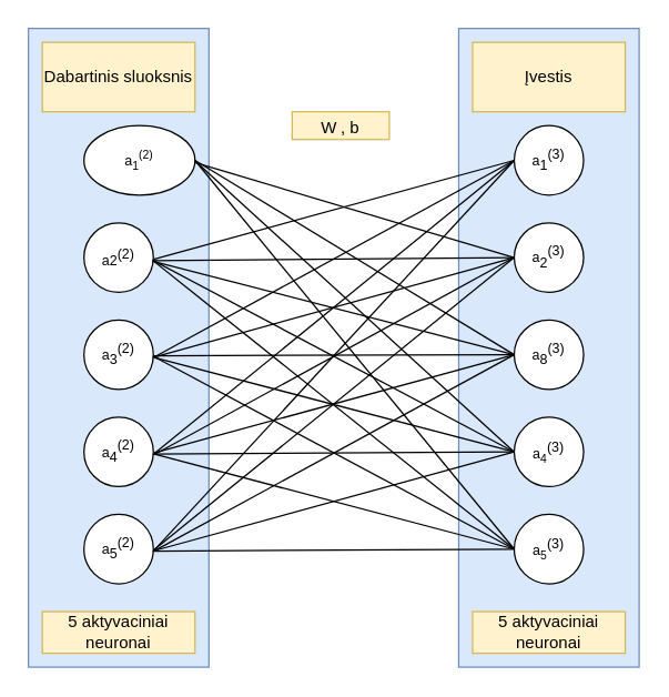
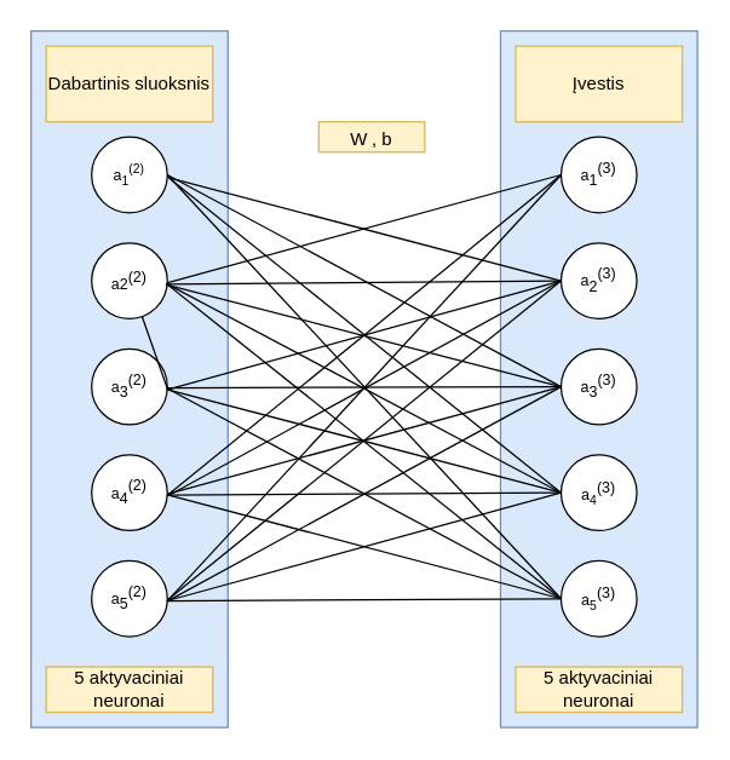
  <mxCell id="0" />
  <mxCell id="1" parent="0" />
  <mxCell id="2" value="" style="rounded=0;whiteSpace=wrap;html=1;sketch=0;fillColor=#dae8fc;strokeColor=#6c8ebf;" parent="1" vertex="1"><mxGeometry x="330" y="20" width="130" height="460" as="geometry" /></mxCell>
  <mxCell id="3" value="" style="rounded=0;whiteSpace=wrap;html=1;sketch=0;fillColor=#dae8fc;strokeColor=#6c8ebf;" parent="1" vertex="1"><mxGeometry x="20" y="20" width="130" height="460" as="geometry" /></mxCell>
  <mxCell id="4" value="&lt;span style=&quot;font-size: 10px&quot;&gt;a&lt;/span&gt;&lt;sub&gt;5&lt;/sub&gt;&lt;sup&gt;(2)&lt;/sup&gt;" style="ellipse;whiteSpace=wrap;html=1;aspect=fixed;" parent="1" vertex="1"><mxGeometry x="60" y="370" width="50" height="50" as="geometry" /></mxCell>
  <mxCell id="5" value="&lt;span style=&quot;font-size: 10px&quot;&gt;a&lt;/span&gt;&lt;sub&gt;4&lt;/sub&gt;&lt;sup&gt;(2)&lt;/sup&gt;" style="ellipse;whiteSpace=wrap;html=1;aspect=fixed;" parent="1" vertex="1"><mxGeometry x="60" y="300" width="50" height="50" as="geometry" /></mxCell>
  <mxCell id="6" value="&lt;span style=&quot;font-size: 10px&quot;&gt;a&lt;/span&gt;&lt;sub&gt;3&lt;/sub&gt;&lt;sup&gt;(2)&lt;/sup&gt;" style="ellipse;whiteSpace=wrap;html=1;aspect=fixed;" parent="1" vertex="1"><mxGeometry x="60" y="230" width="50" height="50" as="geometry" /></mxCell>
  <mxCell id="7" value="&lt;span style=&quot;font-size: 10px&quot;&gt;a2&lt;/span&gt;&lt;sup&gt;(2)&lt;/sup&gt;" style="ellipse;whiteSpace=wrap;html=1;aspect=fixed;" parent="1" vertex="1"><mxGeometry x="60" y="160" width="50" height="50" as="geometry" /></mxCell>
  <mxCell id="8" value="&lt;span style=&quot;font-size: 10px&quot;&gt;a&lt;sub&gt;5&lt;/sub&gt;&lt;/span&gt;&lt;sup&gt;(3)&lt;/sup&gt;" style="ellipse;whiteSpace=wrap;html=1;aspect=fixed;" parent="1" vertex="1"><mxGeometry x="370" y="370" width="50" height="50" as="geometry" /></mxCell>
  <mxCell id="9" value="&lt;span style=&quot;font-size: 10px&quot;&gt;a&lt;sub&gt;4&lt;/sub&gt;&lt;/span&gt;&lt;sup&gt;(3)&lt;/sup&gt;" style="ellipse;whiteSpace=wrap;html=1;aspect=fixed;" parent="1" vertex="1"><mxGeometry x="370" y="300" width="50" height="50" as="geometry" /></mxCell>
- <mxCell id="10" value="&lt;span style=&quot;font-size: 10px&quot;&gt;a&lt;/span&gt;&lt;sub&gt;8&lt;/sub&gt;&lt;sup&gt;(3)&lt;/sup&gt;" style="ellipse;whiteSpace=wrap;html=1;aspect=fixed;" parent="1" vertex="1"><mxGeometry x="370" y="230" width="50" height="50" as="geometry" /></mxCell>
+ <mxCell id="10" value="&lt;span style=&quot;font-size: 10px&quot;&gt;a&lt;/span&gt;&lt;sub&gt;3&lt;/sub&gt;&lt;sup&gt;(3)&lt;/sup&gt;" style="ellipse;whiteSpace=wrap;html=1;aspect=fixed;" parent="1" vertex="1"><mxGeometry x="370" y="230" width="50" height="50" as="geometry" /></mxCell>
  <mxCell id="11" value="&lt;span style=&quot;font-size: 10px&quot;&gt;a&lt;/span&gt;&lt;sub&gt;2&lt;/sub&gt;&lt;sup&gt;(3)&lt;/sup&gt;" style="ellipse;whiteSpace=wrap;html=1;aspect=fixed;" parent="1" vertex="1"><mxGeometry x="370" y="160" width="50" height="50" as="geometry" /></mxCell>
- <mxCell id="12" value="&lt;span style=&quot;font-size: 10px&quot;&gt;a&lt;sub&gt;1&lt;/sub&gt;&lt;sup&gt;(2)&lt;/sup&gt;&lt;/span&gt;" style="ellipse;whiteSpace=wrap;html=1;aspect=fixed;" parent="1" vertex="1"><mxGeometry x="60" y="90" width="80" height="50" as="geometry" /></mxCell>
+ <mxCell id="12" value="&lt;span style=&quot;font-size: 10px&quot;&gt;a&lt;sub&gt;1&lt;/sub&gt;&lt;sup&gt;(2)&lt;/sup&gt;&lt;/span&gt;" style="ellipse;whiteSpace=wrap;html=1;aspect=fixed;" parent="1" vertex="1"><mxGeometry x="60" y="90" width="50" height="50" as="geometry" /></mxCell>
  <mxCell id="13" value="&lt;span style=&quot;font-size: 10px&quot;&gt;a&lt;/span&gt;&lt;sub&gt;1&lt;/sub&gt;&lt;sup&gt;(3)&lt;/sup&gt;" style="ellipse;whiteSpace=wrap;html=1;aspect=fixed;" parent="1" vertex="1"><mxGeometry x="370" y="90" width="50" height="50" as="geometry" /></mxCell>
  <mxCell id="14" value="" style="endArrow=none;html=1;entryX=0;entryY=0.5;entryDx=0;entryDy=0;exitX=1.005;exitY=0.535;exitDx=0;exitDy=0;exitPerimeter=0;" parent="1" source="12" target="11" edge="1"><mxGeometry width="50" height="50" relative="1" as="geometry"><mxPoint x="260" y="115" as="sourcePoint" /><mxPoint x="370" y="150" as="targetPoint" /></mxGeometry></mxCell>
  <mxCell id="15" value="" style="endArrow=none;html=1;entryX=0;entryY=0.5;entryDx=0;entryDy=0;exitX=1;exitY=0.5;exitDx=0;exitDy=0;" parent="1" source="12" target="10" edge="1"><mxGeometry width="50" height="50" relative="1" as="geometry"><mxPoint x="260" y="115" as="sourcePoint" /><mxPoint x="370" y="220" as="targetPoint" /></mxGeometry></mxCell>
  <mxCell id="16" value="" style="endArrow=none;html=1;entryX=0;entryY=0.5;entryDx=0;entryDy=0;exitX=1.025;exitY=0.543;exitDx=0;exitDy=0;exitPerimeter=0;" parent="1" source="12" target="9" edge="1"><mxGeometry width="50" height="50" relative="1" as="geometry"><mxPoint x="260" y="115" as="sourcePoint" /><mxPoint x="370" y="290" as="targetPoint" /></mxGeometry></mxCell>
  <mxCell id="17" value="" style="endArrow=none;html=1;entryX=0;entryY=0.5;entryDx=0;entryDy=0;exitX=1;exitY=0.5;exitDx=0;exitDy=0;" parent="1" source="12" target="8" edge="1"><mxGeometry width="50" height="50" relative="1" as="geometry"><mxPoint x="260" y="115" as="sourcePoint" /><mxPoint x="370" y="360" as="targetPoint" /></mxGeometry></mxCell>
  <mxCell id="18" value="" style="endArrow=none;html=1;entryX=0;entryY=0.5;entryDx=0;entryDy=0;exitX=0.99;exitY=0.545;exitDx=0;exitDy=0;exitPerimeter=0;" parent="1" source="7" edge="1"><mxGeometry width="50" height="50" relative="1" as="geometry"><mxPoint x="260" y="185" as="sourcePoint" /><mxPoint x="370" y="185" as="targetPoint" /></mxGeometry></mxCell>
  <mxCell id="19" value="" style="endArrow=none;html=1;entryX=0;entryY=0.5;entryDx=0;entryDy=0;exitX=0.991;exitY=0.552;exitDx=0;exitDy=0;exitPerimeter=0;" parent="1" source="7" edge="1"><mxGeometry width="50" height="50" relative="1" as="geometry"><mxPoint x="260" y="185" as="sourcePoint" /><mxPoint x="370" y="255" as="targetPoint" /></mxGeometry></mxCell>
  <mxCell id="20" value="" style="endArrow=none;html=1;entryX=0;entryY=0.5;entryDx=0;entryDy=0;exitX=0.994;exitY=0.541;exitDx=0;exitDy=0;exitPerimeter=0;" parent="1" source="7" edge="1"><mxGeometry width="50" height="50" relative="1" as="geometry"><mxPoint x="260" y="185" as="sourcePoint" /><mxPoint x="370" y="325" as="targetPoint" /></mxGeometry></mxCell>
  <mxCell id="21" value="" style="endArrow=none;html=1;entryX=0;entryY=0.5;entryDx=0;entryDy=0;exitX=0.986;exitY=0.537;exitDx=0;exitDy=0;exitPerimeter=0;" parent="1" source="7" edge="1"><mxGeometry width="50" height="50" relative="1" as="geometry"><mxPoint x="180" y="185" as="sourcePoint" /><mxPoint x="370" y="395" as="targetPoint" /></mxGeometry></mxCell>
  <mxCell id="22" value="" style="endArrow=none;html=1;entryX=0;entryY=0.5;entryDx=0;entryDy=0;exitX=1.005;exitY=0.525;exitDx=0;exitDy=0;exitPerimeter=0;" parent="1" source="7" target="13" edge="1"><mxGeometry width="50" height="50" relative="1" as="geometry"><mxPoint x="260" y="185" as="sourcePoint" /><mxPoint x="370" y="465" as="targetPoint" /></mxGeometry></mxCell>
  <mxCell id="23" value="" style="endArrow=none;html=1;entryX=0;entryY=0.5;entryDx=0;entryDy=0;exitX=1;exitY=0.515;exitDx=0;exitDy=0;exitPerimeter=0;" parent="1" source="6" edge="1"><mxGeometry width="50" height="50" relative="1" as="geometry"><mxPoint x="260" y="255" as="sourcePoint" /><mxPoint x="370" y="255" as="targetPoint" /></mxGeometry></mxCell>
  <mxCell id="24" value="" style="endArrow=none;html=1;entryX=0;entryY=0.5;entryDx=0;entryDy=0;exitX=0.996;exitY=0.535;exitDx=0;exitDy=0;exitPerimeter=0;" parent="1" source="6" edge="1"><mxGeometry width="50" height="50" relative="1" as="geometry"><mxPoint x="260" y="255" as="sourcePoint" /><mxPoint x="370" y="325" as="targetPoint" /></mxGeometry></mxCell>
  <mxCell id="25" value="" style="endArrow=none;html=1;entryX=0;entryY=0.5;entryDx=0;entryDy=0;exitX=0.991;exitY=0.519;exitDx=0;exitDy=0;exitPerimeter=0;" parent="1" source="6" edge="1"><mxGeometry width="50" height="50" relative="1" as="geometry"><mxPoint x="260" y="255" as="sourcePoint" /><mxPoint x="370" y="395" as="targetPoint" /></mxGeometry></mxCell>
- <mxCell id="26" value="" style="endArrow=none;html=1;exitX=1.005;exitY=0.537;exitDx=0;exitDy=0;entryX=0;entryY=0.5;entryDx=0;entryDy=0;exitPerimeter=0;" parent="1" source="6" target="13" edge="1"><mxGeometry width="50" height="50" relative="1" as="geometry"><mxPoint x="260" y="255" as="sourcePoint" /><mxPoint x="370" y="465" as="targetPoint" /></mxGeometry></mxCell>
+ <mxCell id="26" value="" style="endArrow=none;html=1;exitX=1.005;exitY=0.537;exitDx=0;exitDy=0;exitPerimeter=0;" parent="1" source="6" target="7" edge="1"><mxGeometry width="50" height="50" relative="1" as="geometry"><mxPoint x="260" y="255" as="sourcePoint" /><mxPoint x="370" y="465" as="targetPoint" /></mxGeometry></mxCell>
  <mxCell id="27" value="" style="endArrow=none;html=1;entryX=0;entryY=0.5;entryDx=0;entryDy=0;exitX=1.007;exitY=0.535;exitDx=0;exitDy=0;exitPerimeter=0;" parent="1" source="6" edge="1"><mxGeometry width="50" height="50" relative="1" as="geometry"><mxPoint x="260" y="255" as="sourcePoint" /><mxPoint x="370" y="185" as="targetPoint" /></mxGeometry></mxCell>
  <mxCell id="28" value="" style="endArrow=none;html=1;entryX=0;entryY=0.5;entryDx=0;entryDy=0;exitX=1.002;exitY=0.532;exitDx=0;exitDy=0;exitPerimeter=0;" parent="1" source="5" edge="1"><mxGeometry width="50" height="50" relative="1" as="geometry"><mxPoint x="260" y="325" as="sourcePoint" /><mxPoint x="370" y="325" as="targetPoint" /></mxGeometry></mxCell>
  <mxCell id="29" value="" style="endArrow=none;html=1;entryX=0;entryY=0.5;entryDx=0;entryDy=0;exitX=1;exitY=0.527;exitDx=0;exitDy=0;exitPerimeter=0;" parent="1" source="5" edge="1"><mxGeometry width="50" height="50" relative="1" as="geometry"><mxPoint x="260" y="325" as="sourcePoint" /><mxPoint x="370" y="395" as="targetPoint" /></mxGeometry></mxCell>
  <mxCell id="30" value="" style="endArrow=none;html=1;exitX=0.996;exitY=0.538;exitDx=0;exitDy=0;entryX=0;entryY=0.5;entryDx=0;entryDy=0;exitPerimeter=0;" parent="1" source="5" target="13" edge="1"><mxGeometry width="50" height="50" relative="1" as="geometry"><mxPoint x="260" y="325" as="sourcePoint" /><mxPoint x="370" y="109.333" as="targetPoint" /></mxGeometry></mxCell>
  <mxCell id="31" value="" style="endArrow=none;html=1;entryX=0;entryY=0.5;entryDx=0;entryDy=0;exitX=1;exitY=0.545;exitDx=0;exitDy=0;exitPerimeter=0;" parent="1" source="5" target="11" edge="1"><mxGeometry width="50" height="50" relative="1" as="geometry"><mxPoint x="260" y="325" as="sourcePoint" /><mxPoint x="370" y="535" as="targetPoint" /></mxGeometry></mxCell>
  <mxCell id="32" value="" style="endArrow=none;html=1;entryX=0;entryY=0.5;entryDx=0;entryDy=0;exitX=1.007;exitY=0.516;exitDx=0;exitDy=0;exitPerimeter=0;" parent="1" source="5" edge="1"><mxGeometry width="50" height="50" relative="1" as="geometry"><mxPoint x="260" y="325" as="sourcePoint" /><mxPoint x="370" y="255" as="targetPoint" /></mxGeometry></mxCell>
  <mxCell id="33" value="" style="endArrow=none;html=1;exitX=0.995;exitY=0.528;exitDx=0;exitDy=0;exitPerimeter=0;" parent="1" source="4" edge="1"><mxGeometry width="50" height="50" relative="1" as="geometry"><mxPoint x="260" y="395" as="sourcePoint" /><mxPoint x="370" y="395" as="targetPoint" /></mxGeometry></mxCell>
  <mxCell id="34" value="" style="endArrow=none;html=1;entryX=0;entryY=0.5;entryDx=0;entryDy=0;exitX=1.003;exitY=0.525;exitDx=0;exitDy=0;exitPerimeter=0;" parent="1" source="4" target="13" edge="1"><mxGeometry width="50" height="50" relative="1" as="geometry"><mxPoint x="260" y="395" as="sourcePoint" /><mxPoint x="370" y="465" as="targetPoint" /></mxGeometry></mxCell>
  <mxCell id="35" value="" style="endArrow=none;html=1;exitX=0.998;exitY=0.519;exitDx=0;exitDy=0;entryX=0;entryY=0.5;entryDx=0;entryDy=0;exitPerimeter=0;" parent="1" source="4" edge="1"><mxGeometry width="50" height="50" relative="1" as="geometry"><mxPoint x="260" y="395" as="sourcePoint" /><mxPoint x="370" y="185" as="targetPoint" /></mxGeometry></mxCell>
  <mxCell id="36" value="" style="endArrow=none;html=1;entryX=0;entryY=0.5;entryDx=0;entryDy=0;exitX=0.998;exitY=0.533;exitDx=0;exitDy=0;exitPerimeter=0;" parent="1" source="4" edge="1"><mxGeometry width="50" height="50" relative="1" as="geometry"><mxPoint x="260" y="395" as="sourcePoint" /><mxPoint x="370" y="255" as="targetPoint" /></mxGeometry></mxCell>
  <mxCell id="37" value="" style="endArrow=none;html=1;entryX=0;entryY=0.5;entryDx=0;entryDy=0;exitX=0.993;exitY=0.528;exitDx=0;exitDy=0;exitPerimeter=0;" parent="1" source="4" edge="1"><mxGeometry width="50" height="50" relative="1" as="geometry"><mxPoint x="260" y="395" as="sourcePoint" /><mxPoint x="370" y="325" as="targetPoint" /></mxGeometry></mxCell>
  <mxCell id="38" value="Dabartinis sluoksnis" style="text;html=1;strokeColor=#d6b656;fillColor=#fff2cc;align=center;verticalAlign=middle;whiteSpace=wrap;rounded=0;sketch=0;" parent="1" vertex="1"><mxGeometry x="30" y="30" width="110" height="50" as="geometry" /></mxCell>
  <mxCell id="39" value="Įvestis" style="text;html=1;strokeColor=#d6b656;fillColor=#fff2cc;align=center;verticalAlign=middle;whiteSpace=wrap;rounded=0;sketch=0;" parent="1" vertex="1"><mxGeometry x="340" y="30" width="110" height="50" as="geometry" /></mxCell>
  <mxCell id="40" value="5 aktyvaciniai neuronai" style="text;html=1;strokeColor=#d6b656;fillColor=#fff2cc;align=center;verticalAlign=middle;whiteSpace=wrap;rounded=0;sketch=0;" parent="1" vertex="1"><mxGeometry x="30" y="440" width="110" height="30" as="geometry" /></mxCell>
  <mxCell id="41" value="5 aktyvaciniai neuronai" style="text;html=1;strokeColor=#d6b656;fillColor=#fff2cc;align=center;verticalAlign=middle;whiteSpace=wrap;rounded=0;sketch=0;" parent="1" vertex="1"><mxGeometry x="340" y="440" width="110" height="30" as="geometry" /></mxCell>
  <mxCell id="42" value="W&lt;sup&gt;&amp;nbsp;&lt;/sup&gt;, b" style="text;html=1;strokeColor=#d6b656;fillColor=#fff2cc;align=center;verticalAlign=middle;whiteSpace=wrap;rounded=0;sketch=0;" parent="1" vertex="1"><mxGeometry x="210" y="80" width="70" height="20" as="geometry" /></mxCell>
